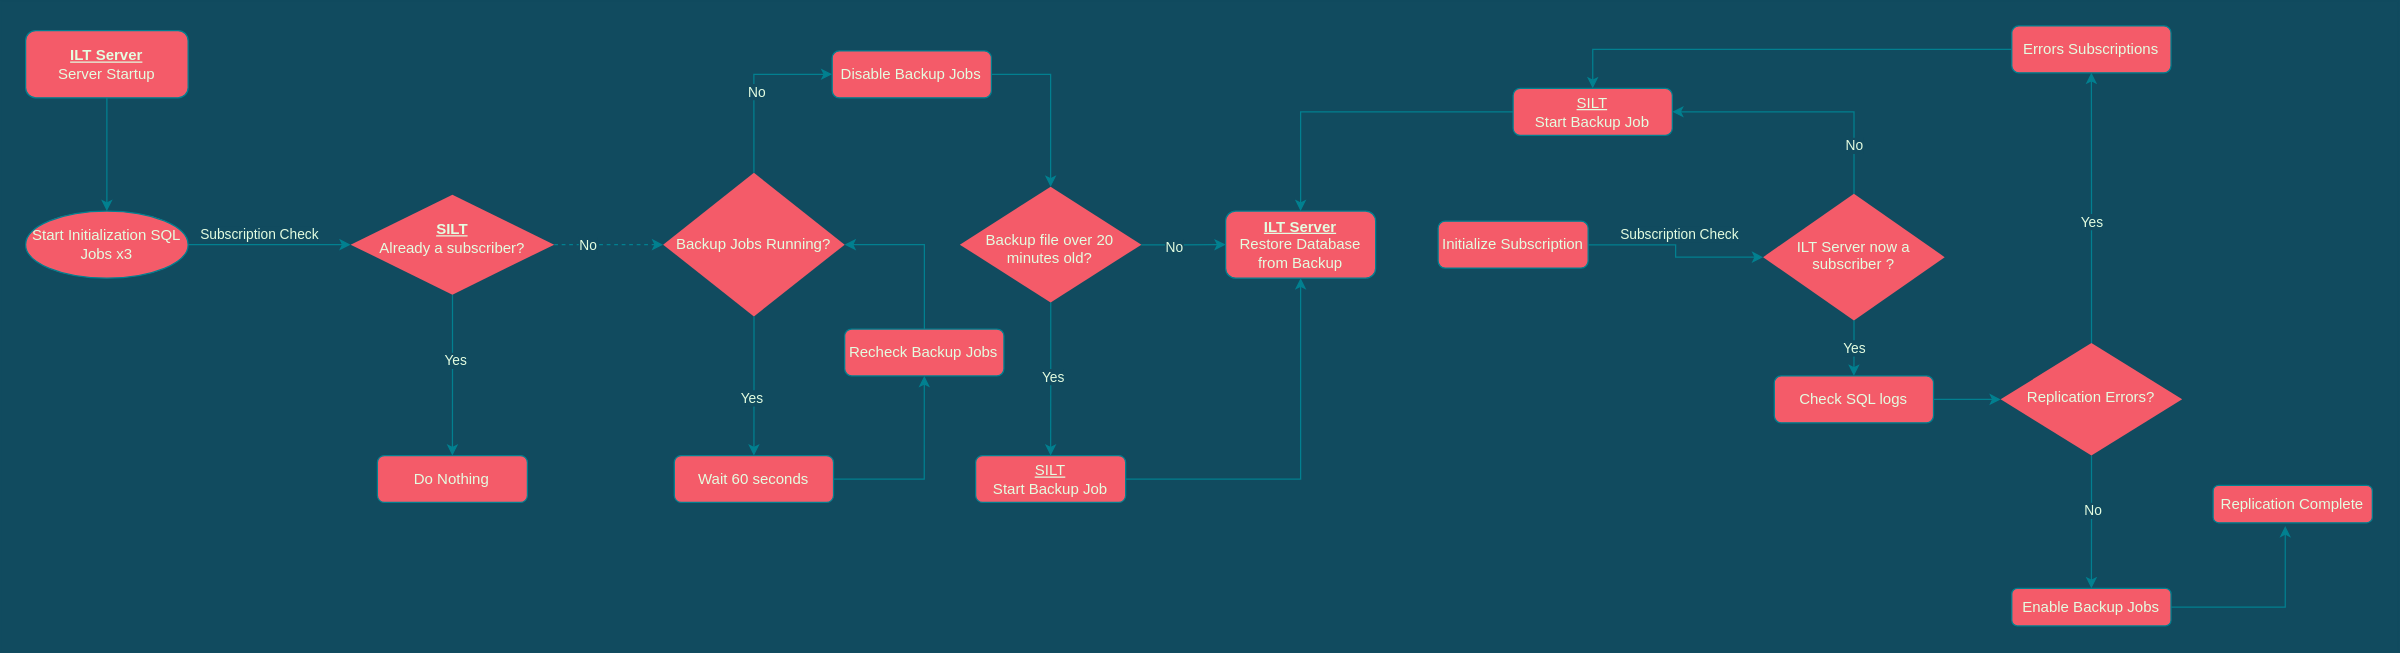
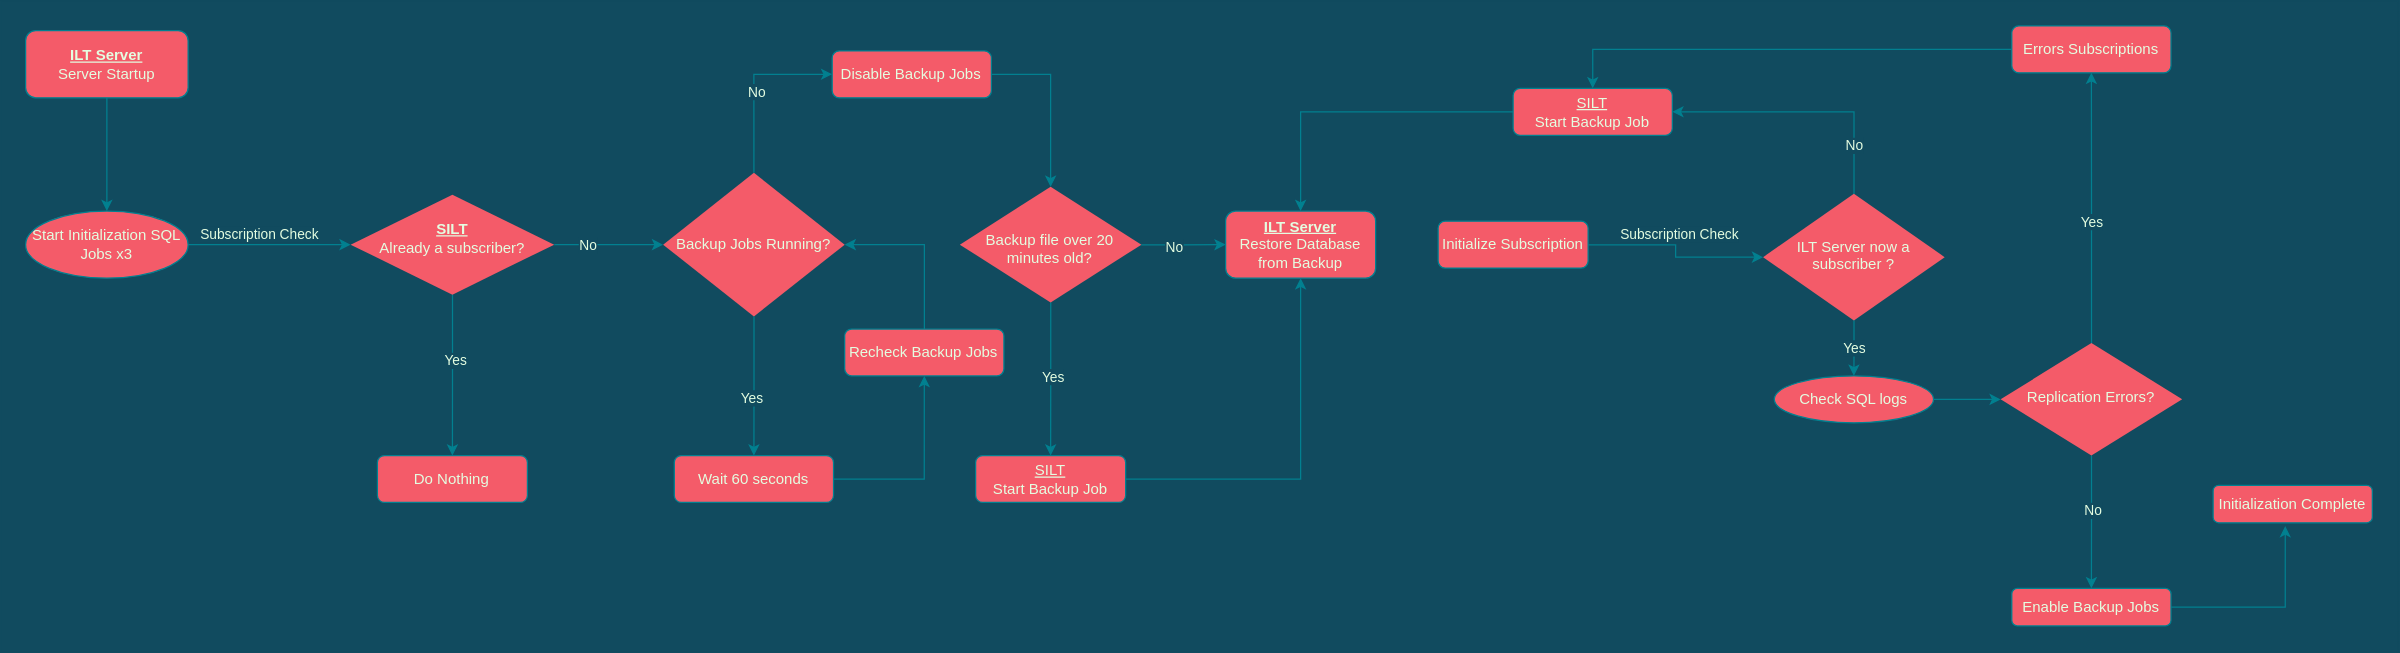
  <mxCell id="0" />
  <mxCell id="1" parent="0" />
  <mxCell id="2" style="edgeStyle=orthogonalEdgeStyle;rounded=0;orthogonalLoop=1;jettySize=auto;html=1;entryX=0.5;entryY=0;entryDx=0;entryDy=0;strokeColor=#028090;fontColor=#E4FDE1;labelBackgroundColor=#114B5F;" parent="1" source="6" target="14" edge="1"><mxGeometry relative="1" as="geometry" /></mxCell>
  <mxCell id="3" value="Yes" style="edgeLabel;html=1;align=center;verticalAlign=middle;resizable=0;points=[];fontColor=#E4FDE1;labelBackgroundColor=#114B5F;" parent="2" vertex="1" connectable="0"><mxGeometry x="-0.181" y="2" relative="1" as="geometry"><mxPoint as="offset" /></mxGeometry></mxCell>
- <mxCell id="4" style="edgeStyle=orthogonalEdgeStyle;rounded=0;orthogonalLoop=1;jettySize=auto;html=1;entryX=0;entryY=0.5;entryDx=0;entryDy=0;strokeColor=#028090;fontColor=#E4FDE1;labelBackgroundColor=#114B5F;dashed=1;" parent="1" source="6" target="25" edge="1"><mxGeometry relative="1" as="geometry" /></mxCell>
+ <mxCell id="4" style="edgeStyle=orthogonalEdgeStyle;rounded=0;orthogonalLoop=1;jettySize=auto;html=1;entryX=0;entryY=0.5;entryDx=0;entryDy=0;strokeColor=#028090;fontColor=#E4FDE1;labelBackgroundColor=#114B5F;" parent="1" source="6" target="25" edge="1"><mxGeometry relative="1" as="geometry" /></mxCell>
  <mxCell id="5" value="No" style="edgeLabel;html=1;align=center;verticalAlign=middle;resizable=0;points=[];fontColor=#E4FDE1;labelBackgroundColor=#114B5F;" parent="4" vertex="1" connectable="0"><mxGeometry x="-0.377" relative="1" as="geometry"><mxPoint as="offset" /></mxGeometry></mxCell>
  <mxCell id="6" value="&lt;br&gt;&lt;b&gt;&lt;u&gt;SILT&lt;/u&gt;&lt;/b&gt;&lt;br&gt;Already a subscriber?" style="rhombus;whiteSpace=wrap;html=1;shadow=0;dashed=0;verticalAlign=top;strokeColor=none;fillColor=#F45B69;fontColor=#E4FDE1;" parent="1" vertex="1"><mxGeometry x="280" y="155" width="162.86" height="80" as="geometry" /></mxCell>
  <mxCell id="7" style="edgeStyle=orthogonalEdgeStyle;rounded=0;orthogonalLoop=1;jettySize=auto;html=1;entryX=0.5;entryY=0;entryDx=0;entryDy=0;strokeColor=#028090;fontColor=#E4FDE1;labelBackgroundColor=#114B5F;" parent="1" source="11" target="13" edge="1"><mxGeometry relative="1" as="geometry" /></mxCell>
  <mxCell id="8" value="Yes" style="edgeLabel;html=1;align=center;verticalAlign=middle;resizable=0;points=[];fontColor=#E4FDE1;labelBackgroundColor=#114B5F;" parent="7" vertex="1" connectable="0"><mxGeometry x="-0.046" y="1" relative="1" as="geometry"><mxPoint as="offset" /></mxGeometry></mxCell>
  <mxCell id="9" style="edgeStyle=orthogonalEdgeStyle;rounded=0;orthogonalLoop=1;jettySize=auto;html=1;strokeColor=#028090;fontColor=#E4FDE1;labelBackgroundColor=#114B5F;" parent="1" source="11" target="15" edge="1"><mxGeometry relative="1" as="geometry" /></mxCell>
  <mxCell id="10" value="No" style="edgeLabel;html=1;align=center;verticalAlign=middle;resizable=0;points=[];fontColor=#E4FDE1;labelBackgroundColor=#114B5F;" parent="9" vertex="1" connectable="0"><mxGeometry x="-0.245" y="-1" relative="1" as="geometry"><mxPoint as="offset" /></mxGeometry></mxCell>
  <mxCell id="11" value="&lt;br&gt;&lt;br&gt;&lt;div&gt;&lt;span&gt;Backup file over 20 minutes&amp;nbsp;old?&lt;/span&gt;&lt;/div&gt;" style="rhombus;whiteSpace=wrap;html=1;shadow=0;dashed=0;verticalAlign=top;strokeColor=none;fillColor=#F45B69;fontColor=#E4FDE1;" parent="1" vertex="1"><mxGeometry x="767.38" y="148.75" width="145.25" height="92.5" as="geometry" /></mxCell>
  <mxCell id="12" style="edgeStyle=orthogonalEdgeStyle;rounded=0;orthogonalLoop=1;jettySize=auto;html=1;entryX=0.5;entryY=1;entryDx=0;entryDy=0;strokeColor=#028090;fontColor=#E4FDE1;labelBackgroundColor=#114B5F;" parent="1" source="13" target="15" edge="1"><mxGeometry relative="1" as="geometry" /></mxCell>
  <mxCell id="13" value="&lt;u&gt;SILT&lt;/u&gt;&lt;br&gt;Start Backup Job" style="rounded=1;whiteSpace=wrap;html=1;fillColor=#F45B69;strokeColor=#028090;fontColor=#E4FDE1;" parent="1" vertex="1"><mxGeometry x="780.01" y="363.75" width="120" height="37.5" as="geometry" /></mxCell>
  <mxCell id="14" value="Do Nothing" style="rounded=1;whiteSpace=wrap;html=1;fillColor=#F45B69;strokeColor=#028090;fontColor=#E4FDE1;" parent="1" vertex="1"><mxGeometry x="301.43" y="363.75" width="120" height="37.5" as="geometry" /></mxCell>
  <mxCell id="15" value="&lt;b&gt;&lt;u&gt;ILT Server&lt;/u&gt;&lt;/b&gt;&lt;br&gt;Restore Database from Backup" style="rounded=1;whiteSpace=wrap;html=1;fillColor=#F45B69;strokeColor=#028090;fontColor=#E4FDE1;" parent="1" vertex="1"><mxGeometry x="980" y="168.13" width="120" height="53.75" as="geometry" /></mxCell>
  <mxCell id="16" style="edgeStyle=orthogonalEdgeStyle;rounded=0;orthogonalLoop=1;jettySize=auto;html=1;entryX=0;entryY=0.5;entryDx=0;entryDy=0;align=center;strokeColor=#028090;fontColor=#E4FDE1;labelBackgroundColor=#114B5F;" parent="1" source="18" target="32" edge="1"><mxGeometry relative="1" as="geometry" /></mxCell>
  <mxCell id="17" value="Subscription Check" style="edgeLabel;html=1;align=center;verticalAlign=bottom;resizable=0;points=[];fontColor=#E4FDE1;labelBackgroundColor=#114B5F;" parent="16" vertex="1" connectable="0"><mxGeometry x="-0.253" y="-1" relative="1" as="geometry"><mxPoint x="16.67" y="-1.06" as="offset" /></mxGeometry></mxCell>
  <mxCell id="18" value="Initialize Subscription" style="rounded=1;whiteSpace=wrap;html=1;fillColor=#F45B69;strokeColor=#028090;fontColor=#E4FDE1;" parent="1" vertex="1"><mxGeometry x="1150" y="176.25" width="120" height="37.5" as="geometry" /></mxCell>
  <mxCell id="19" style="edgeStyle=orthogonalEdgeStyle;rounded=0;orthogonalLoop=1;jettySize=auto;html=1;entryX=0.5;entryY=0;entryDx=0;entryDy=0;align=center;strokeColor=#028090;fontColor=#E4FDE1;labelBackgroundColor=#114B5F;" parent="1" source="20" target="38" edge="1"><mxGeometry relative="1" as="geometry" /></mxCell>
  <mxCell id="20" value="&lt;b&gt;&lt;u&gt;ILT Server&lt;/u&gt;&lt;/b&gt;&lt;br&gt;Server Startup" style="rounded=1;whiteSpace=wrap;html=1;fillColor=#F45B69;strokeColor=#028090;fontColor=#E4FDE1;" parent="1" vertex="1"><mxGeometry x="20" y="23.75" width="130" height="53.75" as="geometry" /></mxCell>
  <mxCell id="21" style="edgeStyle=orthogonalEdgeStyle;rounded=0;orthogonalLoop=1;jettySize=auto;html=1;labelPosition=center;verticalLabelPosition=middle;align=center;verticalAlign=middle;textDirection=rtl;entryX=0.5;entryY=0;entryDx=0;entryDy=0;strokeColor=#028090;fontColor=#E4FDE1;labelBackgroundColor=#114B5F;" parent="1" source="25" target="27" edge="1"><mxGeometry relative="1" as="geometry"><mxPoint x="632.625" y="370" as="targetPoint" /></mxGeometry></mxCell>
  <mxCell id="22" value="&lt;div style=&quot;text-align: justify&quot;&gt;Yes&lt;/div&gt;" style="edgeLabel;html=1;align=center;verticalAlign=middle;resizable=0;points=[];fontColor=#E4FDE1;labelBackgroundColor=#114B5F;" parent="21" vertex="1" connectable="0"><mxGeometry x="0.162" y="-2" relative="1" as="geometry"><mxPoint as="offset" /></mxGeometry></mxCell>
  <mxCell id="23" style="edgeStyle=orthogonalEdgeStyle;rounded=0;orthogonalLoop=1;jettySize=auto;html=1;exitX=0.5;exitY=0;exitDx=0;exitDy=0;entryX=0;entryY=0.5;entryDx=0;entryDy=0;strokeColor=#028090;fontColor=#E4FDE1;labelBackgroundColor=#114B5F;" parent="1" source="25" target="40" edge="1"><mxGeometry relative="1" as="geometry" /></mxCell>
  <mxCell id="24" value="No" style="edgeLabel;html=1;align=center;verticalAlign=middle;resizable=0;points=[];fontColor=#E4FDE1;labelBackgroundColor=#114B5F;" parent="23" vertex="1" connectable="0"><mxGeometry x="-0.084" y="-2" relative="1" as="geometry"><mxPoint as="offset" /></mxGeometry></mxCell>
  <mxCell id="25" value="&lt;br&gt;&lt;br&gt;&lt;br&gt;Backup Jobs Running?" style="rhombus;whiteSpace=wrap;html=1;shadow=0;dashed=0;verticalAlign=top;strokeColor=none;fillColor=#F45B69;fontColor=#E4FDE1;" parent="1" vertex="1"><mxGeometry x="530" y="137.5" width="145.25" height="115" as="geometry" /></mxCell>
  <mxCell id="26" style="edgeStyle=orthogonalEdgeStyle;rounded=0;orthogonalLoop=1;jettySize=auto;html=1;entryX=0.5;entryY=1;entryDx=0;entryDy=0;align=center;strokeColor=#028090;fontColor=#E4FDE1;labelBackgroundColor=#114B5F;" parent="1" source="27" target="42" edge="1"><mxGeometry relative="1" as="geometry" /></mxCell>
  <mxCell id="27" value="Wait 60 seconds" style="rounded=1;whiteSpace=wrap;html=1;fillColor=#F45B69;strokeColor=#028090;fontColor=#E4FDE1;" parent="1" vertex="1"><mxGeometry x="538.94" y="363.75" width="127.38" height="37.5" as="geometry" /></mxCell>
  <mxCell id="28" style="edgeStyle=orthogonalEdgeStyle;rounded=0;orthogonalLoop=1;jettySize=auto;html=1;entryX=0.5;entryY=0;entryDx=0;entryDy=0;align=center;strokeColor=#028090;fontColor=#E4FDE1;labelBackgroundColor=#114B5F;" parent="1" source="32" target="34" edge="1"><mxGeometry relative="1" as="geometry" /></mxCell>
  <mxCell id="29" value="Yes" style="edgeLabel;html=1;align=center;verticalAlign=middle;resizable=0;points=[];fontColor=#E4FDE1;labelBackgroundColor=#114B5F;" parent="28" vertex="1" connectable="0"><mxGeometry x="0.004" relative="1" as="geometry"><mxPoint as="offset" /></mxGeometry></mxCell>
  <mxCell id="30" style="edgeStyle=orthogonalEdgeStyle;rounded=0;orthogonalLoop=1;jettySize=auto;html=1;entryX=1;entryY=0.5;entryDx=0;entryDy=0;align=center;strokeColor=#028090;fontColor=#E4FDE1;labelBackgroundColor=#114B5F;" parent="1" source="32" target="44" edge="1"><mxGeometry relative="1" as="geometry"><Array as="points"><mxPoint x="1483" y="89" /></Array></mxGeometry></mxCell>
  <mxCell id="31" value="No" style="edgeLabel;html=1;align=center;verticalAlign=middle;resizable=0;points=[];fontColor=#E4FDE1;labelBackgroundColor=#114B5F;" parent="30" vertex="1" connectable="0"><mxGeometry x="-0.63" relative="1" as="geometry"><mxPoint as="offset" /></mxGeometry></mxCell>
  <mxCell id="32" value="&lt;br&gt;&lt;br&gt;ILT Server now a subscriber ?" style="rhombus;whiteSpace=wrap;html=1;shadow=0;dashed=0;verticalAlign=top;strokeColor=none;fillColor=#F45B69;fontColor=#E4FDE1;" parent="1" vertex="1"><mxGeometry x="1410" y="154.38" width="145.25" height="101.25" as="geometry" /></mxCell>
  <mxCell id="33" style="edgeStyle=orthogonalEdgeStyle;rounded=0;orthogonalLoop=1;jettySize=auto;html=1;align=center;strokeColor=#028090;fontColor=#E4FDE1;labelBackgroundColor=#114B5F;" parent="1" source="34" target="49" edge="1"><mxGeometry relative="1" as="geometry" /></mxCell>
- <mxCell id="34" value="Check SQL logs" style="rounded=1;whiteSpace=wrap;html=1;fillColor=#F45B69;strokeColor=#028090;fontColor=#E4FDE1;" parent="1" vertex="1"><mxGeometry x="1418.94" y="300" width="127.37" height="37.5" as="geometry" /></mxCell>
- <mxCell id="35" value="Replication Complete" style="rounded=1;whiteSpace=wrap;html=1;fillColor=#F45B69;strokeColor=#028090;fontColor=#E4FDE1;" parent="1" vertex="1"><mxGeometry x="1770" y="387.5" width="127.37" height="30" as="geometry" /></mxCell>
+ <mxCell id="34" value="Check SQL logs" style="ellipse;whiteSpace=wrap;html=1;fillColor=#F45B69;strokeColor=#028090;fontColor=#E4FDE1;" parent="1" vertex="1"><mxGeometry x="1418.94" y="300" width="127.37" height="37.5" as="geometry" /></mxCell>
+ <mxCell id="35" value="Initialization Complete" style="rounded=1;whiteSpace=wrap;html=1;fillColor=#F45B69;strokeColor=#028090;fontColor=#E4FDE1;" parent="1" vertex="1"><mxGeometry x="1770" y="387.5" width="127.37" height="30" as="geometry" /></mxCell>
  <mxCell id="36" style="edgeStyle=orthogonalEdgeStyle;rounded=0;orthogonalLoop=1;jettySize=auto;html=1;entryX=0;entryY=0.5;entryDx=0;entryDy=0;align=center;strokeColor=#028090;fontColor=#E4FDE1;labelBackgroundColor=#114B5F;" parent="1" source="38" target="6" edge="1"><mxGeometry relative="1" as="geometry" /></mxCell>
  <mxCell id="37" value="Subscription Check" style="edgeLabel;html=1;align=center;verticalAlign=bottom;resizable=0;points=[];fontColor=#E4FDE1;labelBackgroundColor=#114B5F;" parent="36" vertex="1" connectable="0"><mxGeometry x="-0.13" relative="1" as="geometry"><mxPoint as="offset" /></mxGeometry></mxCell>
  <mxCell id="38" value="Start Initialization SQL Jobs x3" style="ellipse;whiteSpace=wrap;html=1;fillColor=#F45B69;strokeColor=#028090;fontColor=#E4FDE1;" parent="1" vertex="1"><mxGeometry x="20" y="168.13" width="130" height="53.75" as="geometry" /></mxCell>
  <mxCell id="39" style="edgeStyle=orthogonalEdgeStyle;rounded=0;orthogonalLoop=1;jettySize=auto;html=1;entryX=0.5;entryY=0;entryDx=0;entryDy=0;align=center;exitX=1;exitY=0.5;exitDx=0;exitDy=0;strokeColor=#028090;fontColor=#E4FDE1;labelBackgroundColor=#114B5F;" parent="1" source="40" target="11" edge="1"><mxGeometry relative="1" as="geometry" /></mxCell>
  <mxCell id="40" value="Disable Backup Jobs" style="rounded=1;whiteSpace=wrap;html=1;fillColor=#F45B69;strokeColor=#028090;fontColor=#E4FDE1;" parent="1" vertex="1"><mxGeometry x="665.25" y="40" width="127.37" height="37.5" as="geometry" /></mxCell>
  <mxCell id="41" style="edgeStyle=orthogonalEdgeStyle;rounded=0;orthogonalLoop=1;jettySize=auto;html=1;entryX=1;entryY=0.5;entryDx=0;entryDy=0;align=center;strokeColor=#028090;fontColor=#E4FDE1;labelBackgroundColor=#114B5F;" parent="1" source="42" target="25" edge="1"><mxGeometry relative="1" as="geometry" /></mxCell>
  <mxCell id="42" value="Recheck Backup Jobs" style="rounded=1;whiteSpace=wrap;html=1;fillColor=#F45B69;strokeColor=#028090;fontColor=#E4FDE1;" parent="1" vertex="1"><mxGeometry x="675.25" y="262.5" width="127.38" height="37.5" as="geometry" /></mxCell>
  <mxCell id="43" style="edgeStyle=orthogonalEdgeStyle;rounded=0;orthogonalLoop=1;jettySize=auto;html=1;entryX=0.5;entryY=0;entryDx=0;entryDy=0;align=center;strokeColor=#028090;fontColor=#E4FDE1;labelBackgroundColor=#114B5F;" parent="1" source="44" target="15" edge="1"><mxGeometry relative="1" as="geometry" /></mxCell>
  <mxCell id="44" value="&lt;u&gt;SILT&lt;/u&gt;&lt;br&gt;Start Backup Job" style="rounded=1;whiteSpace=wrap;html=1;fillColor=#F45B69;strokeColor=#028090;fontColor=#E4FDE1;" parent="1" vertex="1"><mxGeometry x="1210" y="70" width="127.37" height="37.5" as="geometry" /></mxCell>
  <mxCell id="45" style="edgeStyle=orthogonalEdgeStyle;rounded=0;orthogonalLoop=1;jettySize=auto;html=1;entryX=0.5;entryY=0;entryDx=0;entryDy=0;align=center;strokeColor=#028090;fontColor=#E4FDE1;labelBackgroundColor=#114B5F;" parent="1" source="49" target="53" edge="1"><mxGeometry relative="1" as="geometry" /></mxCell>
  <mxCell id="46" value="No" style="edgeLabel;html=1;align=center;verticalAlign=middle;resizable=0;points=[];fontColor=#E4FDE1;labelBackgroundColor=#114B5F;" parent="45" vertex="1" connectable="0"><mxGeometry x="-0.18" y="1" relative="1" as="geometry"><mxPoint as="offset" /></mxGeometry></mxCell>
  <mxCell id="47" style="edgeStyle=orthogonalEdgeStyle;rounded=0;orthogonalLoop=1;jettySize=auto;html=1;align=center;strokeColor=#028090;fontColor=#E4FDE1;labelBackgroundColor=#114B5F;" parent="1" source="49" target="51" edge="1"><mxGeometry relative="1" as="geometry" /></mxCell>
  <mxCell id="48" value="Yes" style="edgeLabel;html=1;align=center;verticalAlign=middle;resizable=0;points=[];fontColor=#E4FDE1;labelBackgroundColor=#114B5F;" parent="47" vertex="1" connectable="0"><mxGeometry x="-0.108" relative="1" as="geometry"><mxPoint as="offset" /></mxGeometry></mxCell>
  <mxCell id="49" value="&lt;br&gt;&lt;br&gt;Replication Errors?" style="rhombus;whiteSpace=wrap;html=1;shadow=0;dashed=0;verticalAlign=top;strokeColor=none;fillColor=#F45B69;fontColor=#E4FDE1;" parent="1" vertex="1"><mxGeometry x="1600" y="273.75" width="145.25" height="90" as="geometry" /></mxCell>
  <mxCell id="50" style="edgeStyle=orthogonalEdgeStyle;rounded=0;orthogonalLoop=1;jettySize=auto;html=1;entryX=0.5;entryY=0;entryDx=0;entryDy=0;align=center;strokeColor=#028090;fontColor=#E4FDE1;labelBackgroundColor=#114B5F;" parent="1" source="51" target="44" edge="1"><mxGeometry relative="1" as="geometry" /></mxCell>
  <mxCell id="51" value="Errors Subscriptions" style="rounded=1;whiteSpace=wrap;html=1;fillColor=#F45B69;strokeColor=#028090;fontColor=#E4FDE1;" parent="1" vertex="1"><mxGeometry x="1608.94" y="20" width="127.37" height="37.5" as="geometry" /></mxCell>
  <mxCell id="52" style="edgeStyle=orthogonalEdgeStyle;rounded=0;orthogonalLoop=1;jettySize=auto;html=1;entryX=0.453;entryY=1.089;entryDx=0;entryDy=0;entryPerimeter=0;align=center;strokeColor=#028090;fontColor=#E4FDE1;labelBackgroundColor=#114B5F;" parent="1" source="53" target="35" edge="1"><mxGeometry relative="1" as="geometry" /></mxCell>
  <mxCell id="53" value="Enable Backup Jobs" style="rounded=1;whiteSpace=wrap;html=1;fillColor=#F45B69;strokeColor=#028090;fontColor=#E4FDE1;" parent="1" vertex="1"><mxGeometry x="1608.94" y="470" width="127.37" height="30" as="geometry" /></mxCell>
